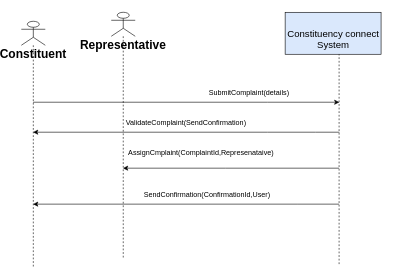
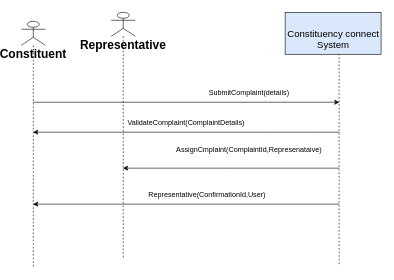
  <mxCell id="0" />
  <mxCell id="1" parent="0" />
  <mxCell id="2" value="Constituent" style="shape=umlLifeline;participant=umlActor;perimeter=lifelinePerimeter;whiteSpace=wrap;html=1;container=1;collapsible=0;recursiveResize=0;verticalAlign=top;spacingTop=36;outlineConnect=0;fontSize=20;fontStyle=1;size=40;" parent="1" vertex="1"><mxGeometry x="20" y="35" width="40" height="410" as="geometry" /></mxCell>
  <mxCell id="3" value="&lt;br&gt;&lt;div&gt;Constituency connect&lt;/div&gt;&lt;div&gt;System&lt;/div&gt;" style="html=1;align=center;verticalAlign=middle;dashed=0;fontSize=16;fillColor=#dae8fc;" parent="1" vertex="1"><mxGeometry x="460" y="20" width="160" height="70" as="geometry" /></mxCell>
  <mxCell id="4" value="" style="endArrow=none;dashed=1;html=1;rounded=0;entryX=0.5;entryY=1;entryDx=0;entryDy=0;" parent="1" edge="1"><mxGeometry width="50" height="50" relative="1" as="geometry"><mxPoint x="550" y="440" as="sourcePoint" /><mxPoint x="550" y="90" as="targetPoint" /></mxGeometry></mxCell>
  <mxCell id="5" value="" style="endArrow=classic;html=1;rounded=0;" parent="1" source="2" edge="1"><mxGeometry width="50" height="50" relative="1" as="geometry"><mxPoint x="110" y="170" as="sourcePoint" /><mxPoint x="550.5" y="170" as="targetPoint" /><Array as="points"><mxPoint x="430.5" y="170" /></Array></mxGeometry></mxCell>
  <mxCell id="6" value="SubmitComplaint(details)" style="text;html=1;strokeColor=none;fillColor=none;align=center;verticalAlign=middle;whiteSpace=wrap;rounded=0;" parent="1" vertex="1"><mxGeometry x="295" y="140" width="210" height="30" as="geometry" /></mxCell>
  <mxCell id="7" value="" style="endArrow=classic;html=1;rounded=0;" parent="1" target="2" edge="1"><mxGeometry width="50" height="50" relative="1" as="geometry"><mxPoint x="550.5" y="220" as="sourcePoint" /><mxPoint x="110" y="220" as="targetPoint" /><Array as="points"><mxPoint x="510.5" y="220" /><mxPoint x="430.5" y="220" /></Array></mxGeometry></mxCell>
- <mxCell id="8" value="ValidateComplaint(SendConfirmation)" style="text;html=1;strokeColor=none;fillColor=none;align=center;verticalAlign=middle;whiteSpace=wrap;rounded=0;" parent="1" vertex="1"><mxGeometry x="190" y="190" width="210" height="30" as="geometry" /></mxCell>
+ <mxCell id="8" value="ValidateComplaint(ComplaintDetails)" style="text;html=1;strokeColor=none;fillColor=none;align=center;verticalAlign=middle;whiteSpace=wrap;rounded=0;" parent="1" vertex="1"><mxGeometry x="190" y="190" width="210" height="30" as="geometry" /></mxCell>
  <mxCell id="9" value="" style="endArrow=classic;html=1;rounded=0;" parent="1" edge="1" target="13"><mxGeometry width="50" height="50" relative="1" as="geometry"><mxPoint x="550" y="280" as="sourcePoint" /><mxPoint x="40" y="280" as="targetPoint" /><Array as="points"><mxPoint x="360.5" y="280" /></Array></mxGeometry></mxCell>
  <mxCell id="10" value="" style="endArrow=classic;html=1;rounded=0;" parent="1" target="2" edge="1"><mxGeometry width="50" height="50" relative="1" as="geometry"><mxPoint x="550" y="340" as="sourcePoint" /><mxPoint x="30" y="335.8" as="targetPoint" /><Array as="points"><mxPoint x="480" y="340" /><mxPoint x="190" y="340" /></Array></mxGeometry></mxCell>
- <mxCell id="11" value="AssignCmplaint(ComplaintId,Represenataive)" style="text;html=1;strokeColor=none;fillColor=none;align=center;verticalAlign=middle;whiteSpace=wrap;rounded=0;" parent="1" vertex="1"><mxGeometry x="210" y="240" width="220" height="30" as="geometry" /></mxCell>
- <mxCell id="12" value="SendConfirmation(ConfirmationId,User)" style="text;html=1;strokeColor=none;fillColor=none;align=center;verticalAlign=middle;whiteSpace=wrap;rounded=0;" parent="1" vertex="1"><mxGeometry x="200" y="310" width="260" height="30" as="geometry" /></mxCell>
+ <mxCell id="11" value="AssignCmplaint(ComplaintId,Represenataive)" style="text;html=1;strokeColor=none;fillColor=none;align=center;verticalAlign=middle;whiteSpace=wrap;rounded=0;" parent="1" vertex="1"><mxGeometry x="290" y="235" width="220" height="30" as="geometry" /></mxCell>
+ <mxCell id="12" value="Representative(ConfirmationId,User)" style="text;html=1;strokeColor=none;fillColor=none;align=center;verticalAlign=middle;whiteSpace=wrap;rounded=0;" parent="1" vertex="1"><mxGeometry x="200" y="310" width="260" height="30" as="geometry" /></mxCell>
  <mxCell id="13" value="Representative" style="shape=umlLifeline;participant=umlActor;perimeter=lifelinePerimeter;whiteSpace=wrap;html=1;container=1;collapsible=0;recursiveResize=0;verticalAlign=top;spacingTop=36;outlineConnect=0;fontSize=20;fontStyle=1;size=40;" vertex="1" parent="1"><mxGeometry x="170" y="20" width="40" height="410" as="geometry" /></mxCell>
